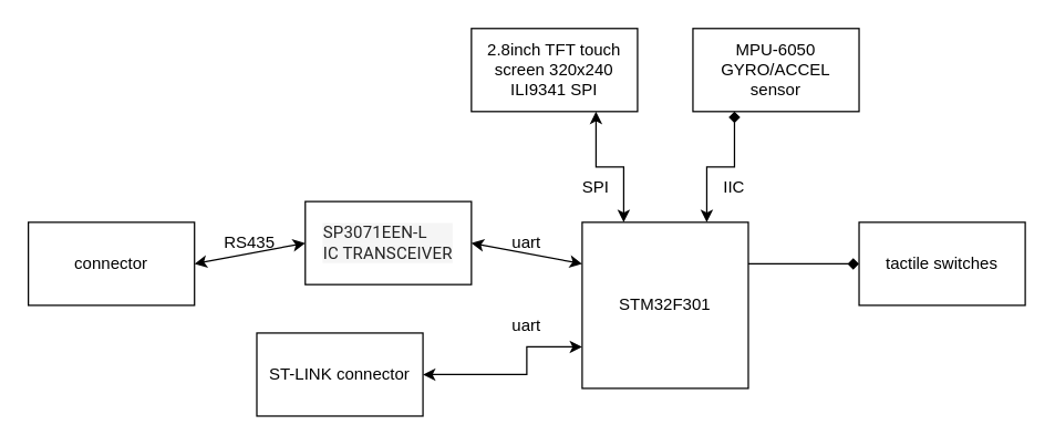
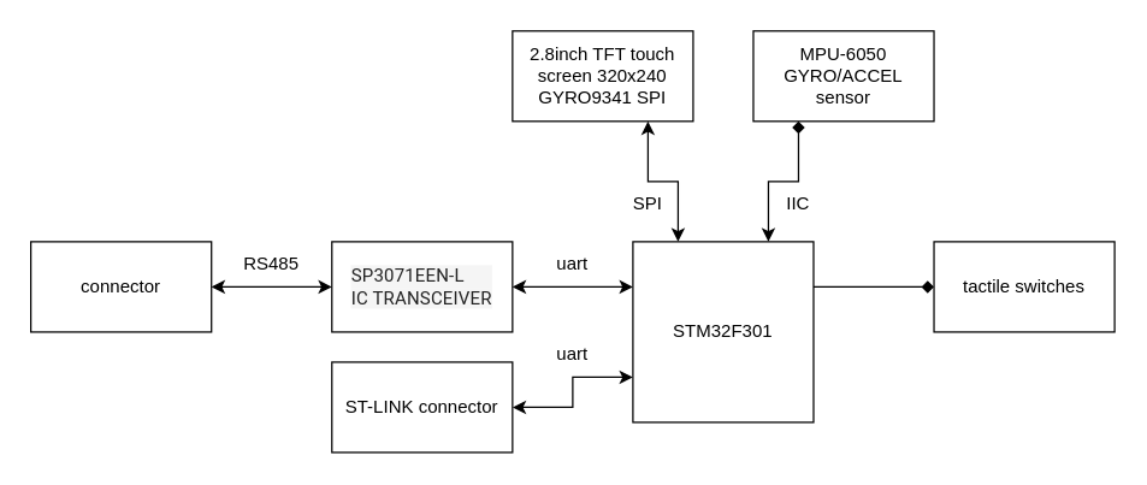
  <mxCell id="0" />
  <mxCell id="1" parent="0" />
  <mxCell id="2" value="STM32F301" style="rounded=0;whiteSpace=wrap;html=1;" vertex="1" parent="1"><mxGeometry x="420" y="160" width="120" height="120" as="geometry" /></mxCell>
  <mxCell id="3" value="MPU-6050&lt;br&gt;GYRO/ACCEL&lt;br&gt;sensor" style="rounded=0;whiteSpace=wrap;html=1;" vertex="1" parent="1"><mxGeometry x="500" y="20" width="120" height="60" as="geometry" /></mxCell>
  <mxCell id="4" value="tactile switches" style="rounded=0;whiteSpace=wrap;html=1;" vertex="1" parent="1"><mxGeometry x="620" y="160" width="120" height="60" as="geometry" /></mxCell>
- <mxCell id="5" value="2.8inch TFT touch screen 320x240 ILI9341 SPI" style="rounded=0;whiteSpace=wrap;html=1;" vertex="1" parent="1"><mxGeometry y="20" width="120" height="60" as="geometry" x="340" /></mxCell>
- <mxCell id="6" value="&lt;p style=&quot;box-sizing: initial; margin: 0px; padding: 0px; border-width: 0px; border-style: solid; -webkit-font-smoothing: antialiased; --tw-shadow: 0 0 #0000; color: rgb(34, 34, 34); font-family: Roboto, &amp;quot;Noto Sans&amp;quot;, Arial, Helvetica, sans-serif, dk; letter-spacing: 0.129px; text-align: start; background-color: rgba(0, 0, 0, 0.04);&quot;&gt;SP3071EEN-L&lt;/p&gt;&lt;p style=&quot;box-sizing: initial; margin: 0px; padding: 0px; border-width: 0px; border-style: solid; -webkit-font-smoothing: antialiased; --tw-shadow: 0 0 #0000; color: rgb(34, 34, 34); font-family: Roboto, &amp;quot;Noto Sans&amp;quot;, Arial, Helvetica, sans-serif, dk; letter-spacing: 0.129px; text-align: start; background-color: rgba(0, 0, 0, 0.04);&quot;&gt;IC TRANSCEIVER&lt;/p&gt;" style="rounded=0;whiteSpace=wrap;html=1;" vertex="1" parent="1"><mxGeometry x="220" y="145" width="120" height="60" as="geometry" /></mxCell>
+ <mxCell id="5" value="2.8inch TFT touch screen 320x240 GYRO9341 SPI" style="rounded=0;whiteSpace=wrap;html=1;" vertex="1" parent="1"><mxGeometry y="20" width="120" height="60" as="geometry" x="340" /></mxCell>
+ <mxCell id="6" value="&lt;p style=&quot;box-sizing: initial; margin: 0px; padding: 0px; border-width: 0px; border-style: solid; -webkit-font-smoothing: antialiased; --tw-shadow: 0 0 #0000; color: rgb(34, 34, 34); font-family: Roboto, &amp;quot;Noto Sans&amp;quot;, Arial, Helvetica, sans-serif, dk; letter-spacing: 0.129px; text-align: start; background-color: rgba(0, 0, 0, 0.04);&quot;&gt;SP3071EEN-L&lt;/p&gt;&lt;p style=&quot;box-sizing: initial; margin: 0px; padding: 0px; border-width: 0px; border-style: solid; -webkit-font-smoothing: antialiased; --tw-shadow: 0 0 #0000; color: rgb(34, 34, 34); font-family: Roboto, &amp;quot;Noto Sans&amp;quot;, Arial, Helvetica, sans-serif, dk; letter-spacing: 0.129px; text-align: start; background-color: rgba(0, 0, 0, 0.04);&quot;&gt;IC TRANSCEIVER&lt;/p&gt;" style="rounded=0;whiteSpace=wrap;html=1;" vertex="1" parent="1"><mxGeometry x="220" y="160" width="120" height="60" as="geometry" /></mxCell>
  <mxCell id="7" value="" style="endArrow=diamond;startArrow=classic;html=1;rounded=0;entryX=0.25;entryY=1;entryDx=0;entryDy=0;exitX=0.75;exitY=0;exitDx=0;exitDy=0;" edge="1" parent="1" source="2" target="3"><mxGeometry width="50" height="50" relative="1" as="geometry"><mxPoint x="440" y="260" as="sourcePoint" /><mxPoint x="490" y="210" as="targetPoint" /><Array as="points"><mxPoint x="510" y="120" /><mxPoint x="530" y="120" /></Array></mxGeometry></mxCell>
  <mxCell id="8" value="" style="endArrow=classic;startArrow=classic;html=1;rounded=0;entryX=0.75;entryY=1;entryDx=0;entryDy=0;exitX=0.25;exitY=0;exitDx=0;exitDy=0;" edge="1" parent="1" source="2" target="5"><mxGeometry width="50" height="50" relative="1" as="geometry"><mxPoint x="440" y="260" as="sourcePoint" /><mxPoint x="490" y="210" as="targetPoint" /><Array as="points"><mxPoint x="450" y="120" /><mxPoint x="430" y="120" /></Array></mxGeometry></mxCell>
  <mxCell id="9" value="IIC" style="text;html=1;strokeColor=none;fillColor=none;align=center;verticalAlign=middle;whiteSpace=wrap;rounded=0;" vertex="1" parent="1"><mxGeometry x="510" y="120" width="40" height="30" as="geometry" /></mxCell>
  <mxCell id="10" value="SPI" style="text;html=1;strokeColor=none;fillColor=none;align=center;verticalAlign=middle;whiteSpace=wrap;rounded=0;" vertex="1" parent="1"><mxGeometry x="400" y="120" width="60" height="30" as="geometry" /></mxCell>
  <mxCell id="11" value="" style="endArrow=classic;startArrow=classic;html=1;rounded=0;entryX=0;entryY=0.25;entryDx=0;entryDy=0;exitX=1;exitY=0.5;exitDx=0;exitDy=0;" edge="1" parent="1" source="6" target="2"><mxGeometry width="50" height="50" relative="1" as="geometry"><mxPoint x="440" y="250" as="sourcePoint" /><mxPoint x="490" as="targetPoint" y="200" /></mxGeometry></mxCell>
  <mxCell id="12" value="uart" style="text;html=1;strokeColor=none;fillColor=none;align=center;verticalAlign=middle;whiteSpace=wrap;rounded=0;" vertex="1" parent="1"><mxGeometry x="350" y="160" width="60" height="30" as="geometry" /></mxCell>
  <mxCell id="13" value="" style="endArrow=classic;startArrow=classic;html=1;rounded=0;entryX=0;entryY=0.5;entryDx=0;entryDy=0;exitX=1;exitY=0.5;exitDx=0;exitDy=0;" edge="1" parent="1" source="14" target="6"><mxGeometry width="50" height="50" relative="1" as="geometry"><mxPoint x="180" y="190" as="sourcePoint" /><mxPoint x="330" y="180" as="targetPoint" /></mxGeometry></mxCell>
  <mxCell id="14" value="connector" style="rounded=0;whiteSpace=wrap;html=1;" vertex="1" parent="1"><mxGeometry x="20" y="160" width="120" height="60" as="geometry" /></mxCell>
- <mxCell id="15" value="ST-LINK connector" style="rounded=0;whiteSpace=wrap;html=1;" vertex="1" parent="1"><mxGeometry x="185" y="240" width="120" height="60" as="geometry" /></mxCell>
+ <mxCell id="15" value="ST-LINK connector" style="rounded=0;whiteSpace=wrap;html=1;" vertex="1" parent="1"><mxGeometry x="220" y="240" width="120" height="60" as="geometry" /></mxCell>
  <mxCell id="16" value="" style="endArrow=classic;startArrow=classic;html=1;rounded=0;entryX=0;entryY=0.75;entryDx=0;entryDy=0;exitX=1;exitY=0.5;exitDx=0;exitDy=0;" edge="1" parent="1" source="15" target="2"><mxGeometry width="50" height="50" relative="1" as="geometry"><mxPoint x="280" y="230" as="sourcePoint" /><mxPoint x="330" y="180" as="targetPoint" /><Array as="points"><mxPoint x="380" y="270" /><mxPoint x="380" y="250" /></Array></mxGeometry></mxCell>
- <mxCell id="17" value="RS435" style="text;html=1;strokeColor=none;fillColor=none;align=center;verticalAlign=middle;whiteSpace=wrap;rounded=0;" vertex="1" parent="1"><mxGeometry x="150" y="160" width="60" height="30" as="geometry" /></mxCell>
+ <mxCell id="17" value="RS485" style="text;html=1;strokeColor=none;fillColor=none;align=center;verticalAlign=middle;whiteSpace=wrap;rounded=0;" vertex="1" parent="1"><mxGeometry x="150" y="160" width="60" height="30" as="geometry" /></mxCell>
  <mxCell id="18" value="uart" style="text;html=1;strokeColor=none;fillColor=none;align=center;verticalAlign=middle;whiteSpace=wrap;rounded=0;" vertex="1" parent="1"><mxGeometry x="350" y="220" width="60" height="30" as="geometry" /></mxCell>
  <mxCell id="19" value="" style="endArrow=diamond;html=1;rounded=0;entryX=0;entryY=0.5;entryDx=0;entryDy=0;exitX=1;exitY=0.25;exitDx=0;exitDy=0;" edge="1" parent="1" source="2" target="4"><mxGeometry width="50" height="50" relative="1" as="geometry"><mxPoint x="450" y="230" as="sourcePoint" /><mxPoint x="500" y="180" as="targetPoint" /></mxGeometry></mxCell>
